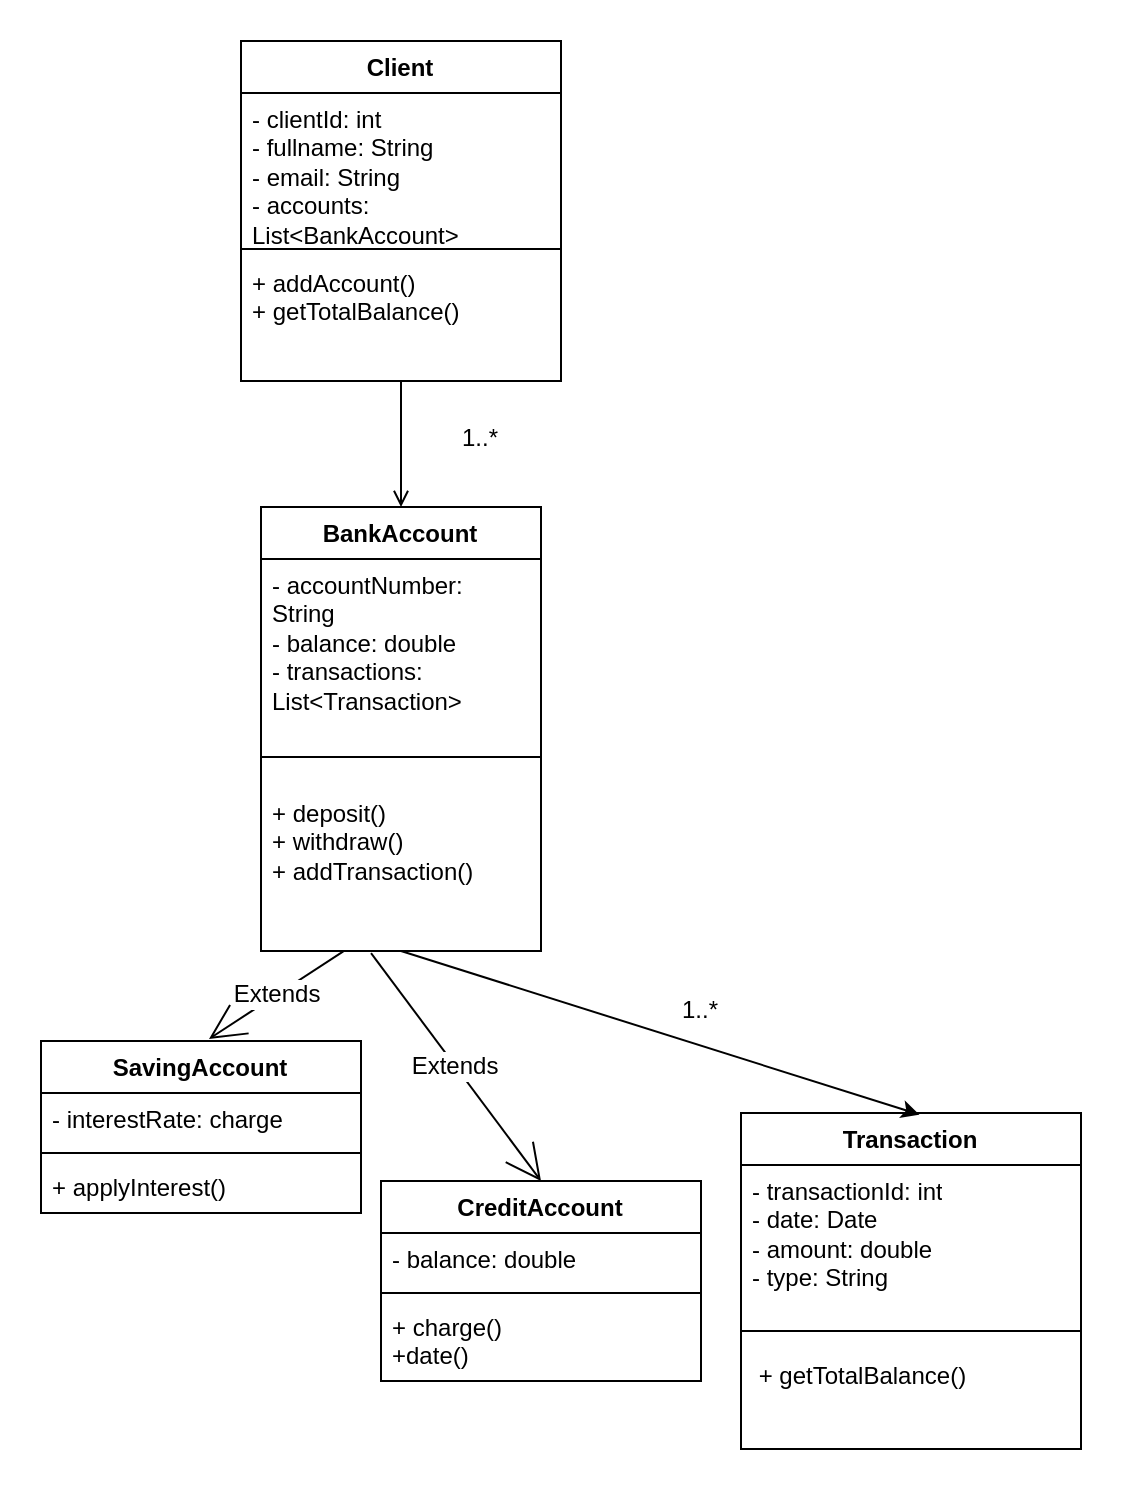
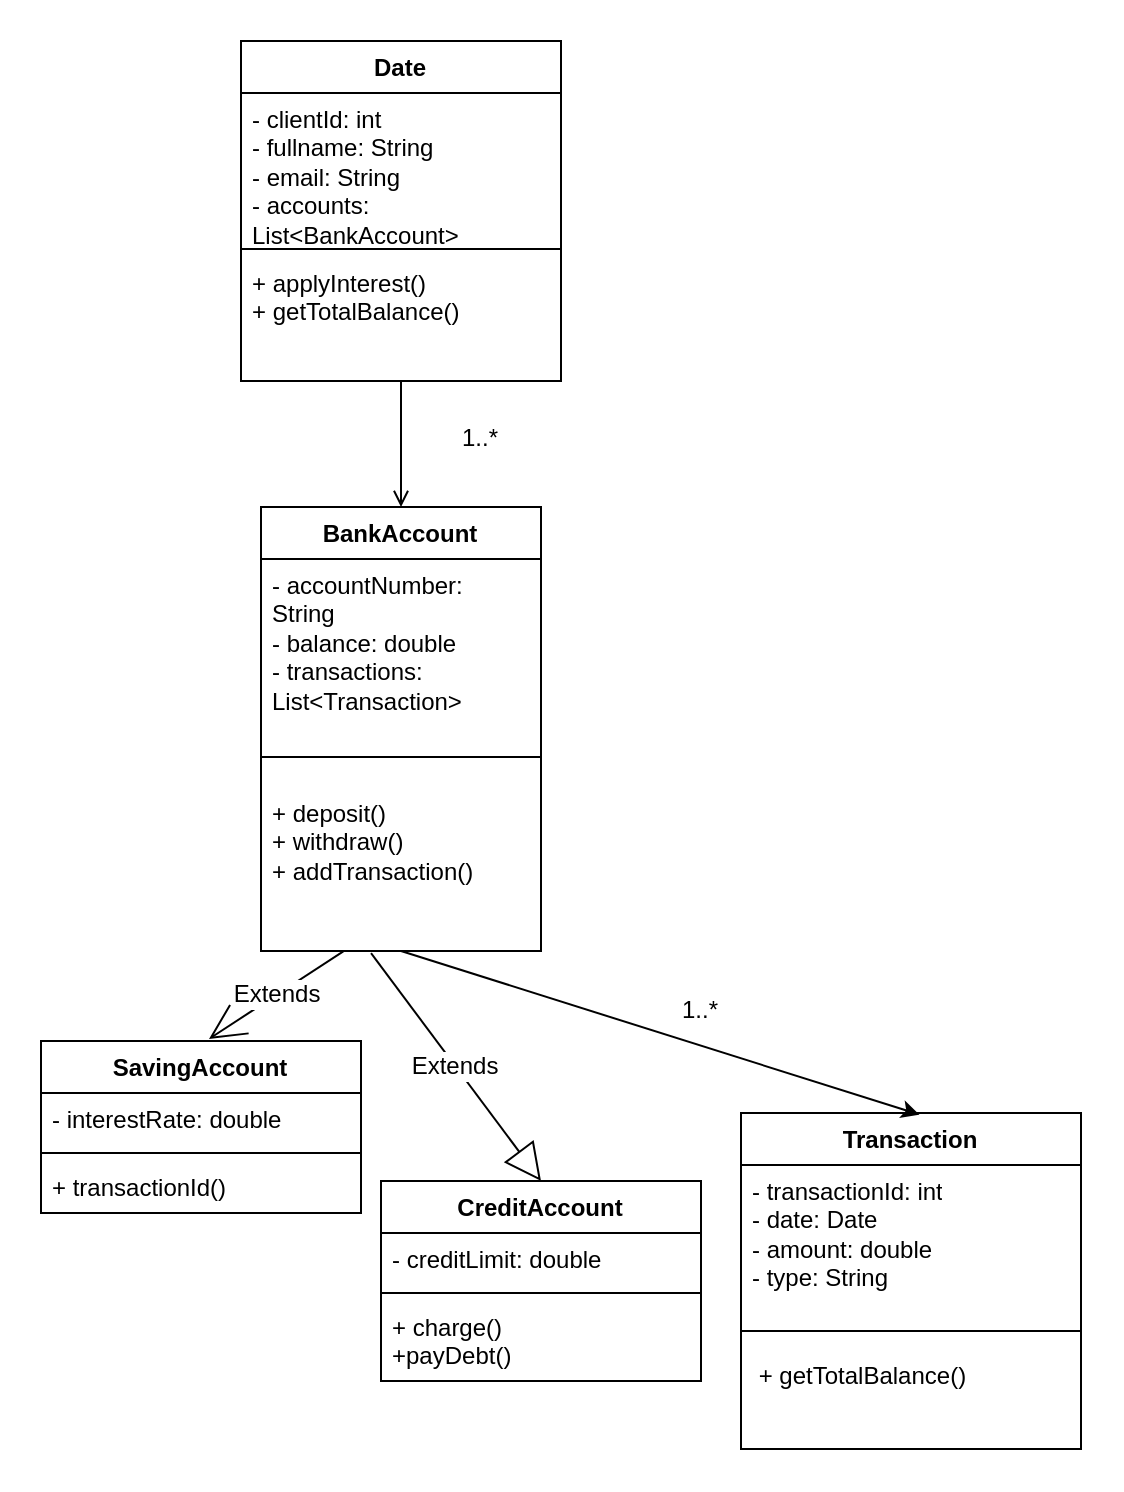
  <mxCell id="0" />
  <mxCell id="1" parent="0" />
  <mxCell id="2" value="1..*" style="text;html=1;whiteSpace=wrap;strokeColor=none;fillColor=none;align=center;verticalAlign=middle;rounded=0;" parent="1" vertex="1"><mxGeometry x="210" y="204" width="60" height="30" as="geometry" /></mxCell>
  <mxCell id="3" style="edgeStyle=orthogonalEdgeStyle;rounded=0;orthogonalLoop=1;jettySize=auto;html=1;endArrow=open;" parent="1" source="4" target="8" edge="1"><mxGeometry relative="1" as="geometry"><mxPoint x="200" y="230" as="targetPoint" /></mxGeometry></mxCell>
- <mxCell id="4" value="Client" style="swimlane;fontStyle=1;align=center;verticalAlign=top;childLayout=stackLayout;horizontal=1;startSize=26;horizontalStack=0;resizeParent=1;resizeParentMax=0;resizeLast=0;collapsible=1;marginBottom=0;whiteSpace=wrap;html=1;" parent="1" vertex="1"><mxGeometry x="120" y="20" width="160" height="170" as="geometry" /></mxCell>
+ <mxCell id="4" value="Date" style="swimlane;fontStyle=1;align=center;verticalAlign=top;childLayout=stackLayout;horizontal=1;startSize=26;horizontalStack=0;resizeParent=1;resizeParentMax=0;resizeLast=0;collapsible=1;marginBottom=0;whiteSpace=wrap;html=1;" parent="1" vertex="1"><mxGeometry x="120" y="20" width="160" height="170" as="geometry" /></mxCell>
  <mxCell id="5" value="- clientId: int&lt;div&gt;- fullname: String&lt;/div&gt;&lt;div&gt;- email: String&lt;/div&gt;&lt;div&gt;- accounts: List&amp;lt;BankAccount&amp;gt;&lt;/div&gt;" style="text;strokeColor=none;fillColor=none;align=left;verticalAlign=top;spacingLeft=4;spacingRight=4;overflow=hidden;rotatable=0;points=[[0,0.5],[1,0.5]];portConstraint=eastwest;whiteSpace=wrap;html=1;" parent="4" vertex="1"><mxGeometry y="26" width="160" height="74" as="geometry" /></mxCell>
  <mxCell id="6" value="" style="line;strokeWidth=1;fillColor=none;align=left;verticalAlign=middle;spacingTop=-1;spacingLeft=3;spacingRight=3;rotatable=0;labelPosition=right;points=[];portConstraint=eastwest;strokeColor=inherit;" parent="4" vertex="1"><mxGeometry y="100" width="160" height="8" as="geometry" /></mxCell>
- <mxCell id="7" value="+ addAccount()&lt;div&gt;+ getTotalBalance()&lt;/div&gt;" style="text;strokeColor=none;fillColor=none;align=left;verticalAlign=top;spacingLeft=4;spacingRight=4;overflow=hidden;rotatable=0;points=[[0,0.5],[1,0.5]];portConstraint=eastwest;whiteSpace=wrap;html=1;" parent="4" vertex="1"><mxGeometry y="108" width="160" height="62" as="geometry" /></mxCell>
+ <mxCell id="7" value="+ applyInterest()&lt;div&gt;+ getTotalBalance()&lt;/div&gt;" style="text;strokeColor=none;fillColor=none;align=left;verticalAlign=top;spacingLeft=4;spacingRight=4;overflow=hidden;rotatable=0;points=[[0,0.5],[1,0.5]];portConstraint=eastwest;whiteSpace=wrap;html=1;" parent="4" vertex="1"><mxGeometry y="108" width="160" height="62" as="geometry" /></mxCell>
  <mxCell id="8" value="BankAccount" style="swimlane;fontStyle=1;align=center;verticalAlign=top;childLayout=stackLayout;horizontal=1;startSize=26;horizontalStack=0;resizeParent=1;resizeParentMax=0;resizeLast=0;collapsible=1;marginBottom=0;whiteSpace=wrap;html=1;" parent="1" vertex="1"><mxGeometry x="130" y="253" width="140" height="222" as="geometry" /></mxCell>
  <mxCell id="9" value="- accountNumber: String&lt;div&gt;- balance: double&lt;/div&gt;&lt;div&gt;- transactions: List&amp;lt;Transaction&amp;gt;&lt;/div&gt;" style="text;strokeColor=none;fillColor=none;align=left;verticalAlign=top;spacingLeft=4;spacingRight=4;overflow=hidden;rotatable=0;points=[[0,0.5],[1,0.5]];portConstraint=eastwest;whiteSpace=wrap;html=1;" parent="8" vertex="1"><mxGeometry y="26" width="140" height="84" as="geometry" /></mxCell>
  <mxCell id="10" value="" style="line;strokeWidth=1;fillColor=none;align=left;verticalAlign=middle;spacingTop=-1;spacingLeft=3;spacingRight=3;rotatable=0;labelPosition=right;points=[];portConstraint=eastwest;strokeColor=inherit;" parent="8" vertex="1"><mxGeometry y="110" width="140" height="30" as="geometry" /></mxCell>
  <mxCell id="11" value="+ deposit()&lt;div&gt;+ withdraw()&lt;/div&gt;&lt;div&gt;+ addTransaction()&lt;/div&gt;" style="text;strokeColor=none;fillColor=none;align=left;verticalAlign=top;spacingLeft=4;spacingRight=4;overflow=hidden;rotatable=0;points=[[0,0.5],[1,0.5]];portConstraint=eastwest;whiteSpace=wrap;html=1;" parent="8" vertex="1"><mxGeometry y="140" width="140" height="82" as="geometry" /></mxCell>
  <mxCell id="12" value="SavingAccount" style="swimlane;fontStyle=1;align=center;verticalAlign=top;childLayout=stackLayout;horizontal=1;startSize=26;horizontalStack=0;resizeParent=1;resizeParentMax=0;resizeLast=0;collapsible=1;marginBottom=0;whiteSpace=wrap;html=1;" parent="1" vertex="1"><mxGeometry x="20" y="520" width="160" height="86" as="geometry" /></mxCell>
- <mxCell id="13" value="- interestRate: charge" style="text;strokeColor=none;fillColor=none;align=left;verticalAlign=top;spacingLeft=4;spacingRight=4;overflow=hidden;rotatable=0;points=[[0,0.5],[1,0.5]];portConstraint=eastwest;whiteSpace=wrap;html=1;" parent="12" vertex="1"><mxGeometry y="26" width="160" height="26" as="geometry" /></mxCell>
+ <mxCell id="13" value="- interestRate: double" style="text;strokeColor=none;fillColor=none;align=left;verticalAlign=top;spacingLeft=4;spacingRight=4;overflow=hidden;rotatable=0;points=[[0,0.5],[1,0.5]];portConstraint=eastwest;whiteSpace=wrap;html=1;" parent="12" vertex="1"><mxGeometry y="26" width="160" height="26" as="geometry" /></mxCell>
  <mxCell id="14" value="" style="line;strokeWidth=1;fillColor=none;align=left;verticalAlign=middle;spacingTop=-1;spacingLeft=3;spacingRight=3;rotatable=0;labelPosition=right;points=[];portConstraint=eastwest;strokeColor=inherit;" parent="12" vertex="1"><mxGeometry y="52" width="160" height="8" as="geometry" /></mxCell>
- <mxCell id="15" value="+ applyInterest()" style="text;strokeColor=none;fillColor=none;align=left;verticalAlign=top;spacingLeft=4;spacingRight=4;overflow=hidden;rotatable=0;points=[[0,0.5],[1,0.5]];portConstraint=eastwest;whiteSpace=wrap;html=1;" parent="12" vertex="1"><mxGeometry y="60" width="160" height="26" as="geometry" /></mxCell>
+ <mxCell id="15" value="+ transactionId()" style="text;strokeColor=none;fillColor=none;align=left;verticalAlign=top;spacingLeft=4;spacingRight=4;overflow=hidden;rotatable=0;points=[[0,0.5],[1,0.5]];portConstraint=eastwest;whiteSpace=wrap;html=1;" parent="12" vertex="1"><mxGeometry y="60" width="160" height="26" as="geometry" /></mxCell>
  <mxCell id="16" value="CreditAccount" style="swimlane;fontStyle=1;align=center;verticalAlign=top;childLayout=stackLayout;horizontal=1;startSize=26;horizontalStack=0;resizeParent=1;resizeParentMax=0;resizeLast=0;collapsible=1;marginBottom=0;whiteSpace=wrap;html=1;" parent="1" vertex="1"><mxGeometry x="190" y="590" width="160" height="100" as="geometry" /></mxCell>
- <mxCell id="17" value="- balance: double" style="text;strokeColor=none;fillColor=none;align=left;verticalAlign=top;spacingLeft=4;spacingRight=4;overflow=hidden;rotatable=0;points=[[0,0.5],[1,0.5]];portConstraint=eastwest;whiteSpace=wrap;html=1;" parent="16" vertex="1"><mxGeometry y="26" width="160" height="26" as="geometry" /></mxCell>
+ <mxCell id="17" value="- creditLimit: double" style="text;strokeColor=none;fillColor=none;align=left;verticalAlign=top;spacingLeft=4;spacingRight=4;overflow=hidden;rotatable=0;points=[[0,0.5],[1,0.5]];portConstraint=eastwest;whiteSpace=wrap;html=1;" parent="16" vertex="1"><mxGeometry y="26" width="160" height="26" as="geometry" /></mxCell>
  <mxCell id="18" value="" style="line;strokeWidth=1;fillColor=none;align=left;verticalAlign=middle;spacingTop=-1;spacingLeft=3;spacingRight=3;rotatable=0;labelPosition=right;points=[];portConstraint=eastwest;strokeColor=inherit;" parent="16" vertex="1"><mxGeometry y="52" width="160" height="8" as="geometry" /></mxCell>
- <mxCell id="19" value="+ charge()&lt;div&gt;+date()&lt;/div&gt;" style="text;strokeColor=none;fillColor=none;align=left;verticalAlign=top;spacingLeft=4;spacingRight=4;overflow=hidden;rotatable=0;points=[[0,0.5],[1,0.5]];portConstraint=eastwest;whiteSpace=wrap;html=1;" parent="16" vertex="1"><mxGeometry y="60" width="160" height="40" as="geometry" /></mxCell>
+ <mxCell id="19" value="+ charge()&lt;div&gt;+payDebt()&lt;/div&gt;" style="text;strokeColor=none;fillColor=none;align=left;verticalAlign=top;spacingLeft=4;spacingRight=4;overflow=hidden;rotatable=0;points=[[0,0.5],[1,0.5]];portConstraint=eastwest;whiteSpace=wrap;html=1;" parent="16" vertex="1"><mxGeometry y="60" width="160" height="40" as="geometry" /></mxCell>
  <mxCell id="20" value="1..*" style="text;html=1;whiteSpace=wrap;strokeColor=none;fillColor=none;align=center;verticalAlign=middle;rounded=0;" parent="1" vertex="1"><mxGeometry x="320" y="490" width="60" height="30" as="geometry" /></mxCell>
  <mxCell id="21" value="Transaction" style="swimlane;fontStyle=1;align=center;verticalAlign=top;childLayout=stackLayout;horizontal=1;startSize=26;horizontalStack=0;resizeParent=1;resizeParentMax=0;resizeLast=0;collapsible=1;marginBottom=0;whiteSpace=wrap;html=1;" parent="1" vertex="1"><mxGeometry x="370" y="556" width="170" height="168" as="geometry" /></mxCell>
  <mxCell id="22" value="- transactionId: int&lt;div&gt;- date: Date&lt;/div&gt;&lt;div&gt;- amount: double&amp;nbsp;&lt;/div&gt;&lt;div&gt;- type: String&lt;/div&gt;" style="text;strokeColor=none;fillColor=none;align=left;verticalAlign=top;spacingLeft=4;spacingRight=4;overflow=hidden;rotatable=0;points=[[0,0.5],[1,0.5]];portConstraint=eastwest;whiteSpace=wrap;html=1;" parent="21" vertex="1"><mxGeometry y="26" width="170" height="74" as="geometry" /></mxCell>
  <mxCell id="23" value="" style="line;strokeWidth=1;fillColor=none;align=left;verticalAlign=middle;spacingTop=-1;spacingLeft=3;spacingRight=3;rotatable=0;labelPosition=right;points=[];portConstraint=eastwest;strokeColor=inherit;" parent="21" vertex="1"><mxGeometry y="100" width="170" height="18" as="geometry" /></mxCell>
  <mxCell id="24" value="&amp;nbsp;+ getTotalBalance()" style="text;strokeColor=none;fillColor=none;align=left;verticalAlign=top;spacingLeft=4;spacingRight=4;overflow=hidden;rotatable=0;points=[[0,0.5],[1,0.5]];portConstraint=eastwest;whiteSpace=wrap;html=1;" parent="21" vertex="1"><mxGeometry y="118" width="170" height="50" as="geometry" /></mxCell>
  <mxCell id="25" value="" style="endArrow=classic;html=1;rounded=0;exitX=0.505;exitY=0.99;exitDx=0;exitDy=0;exitPerimeter=0;entryX=0.529;entryY=0;entryDx=0;entryDy=0;entryPerimeter=0;" parent="1" edge="1"><mxGeometry width="50" height="50" relative="1" as="geometry"><mxPoint x="200" y="475" as="sourcePoint" /><mxPoint x="459.23" y="556.82" as="targetPoint" /></mxGeometry></mxCell>
  <mxCell id="26" value="Extends" style="endArrow=open;endSize=16;endFill=0;html=1;rounded=0;fontSize=12;curved=1;exitX=0.294;exitY=1.002;exitDx=0;exitDy=0;exitPerimeter=0;entryX=0.525;entryY=-0.012;entryDx=0;entryDy=0;entryPerimeter=0;" edge="1" parent="1" source="11" target="12"><mxGeometry width="160" relative="1" as="geometry"><mxPoint x="0" y="474" as="sourcePoint" /><mxPoint x="160" y="474" as="targetPoint" /></mxGeometry></mxCell>
- <mxCell id="27" value="Extends" style="endArrow=open;endSize=16;endFill=0;html=1;rounded=0;fontSize=12;curved=1;exitX=0.393;exitY=1.013;exitDx=0;exitDy=0;exitPerimeter=0;entryX=0.5;entryY=0;entryDx=0;entryDy=0;" edge="1" parent="1" source="11" target="16"><mxGeometry width="160" relative="1" as="geometry"><mxPoint x="150" y="470" as="sourcePoint" /><mxPoint x="310" y="470" as="targetPoint" /></mxGeometry></mxCell>
+ <mxCell id="27" value="Extends" style="endArrow=block;endSize=16;endFill=0;html=1;rounded=0;fontSize=12;curved=1;exitX=0.393;exitY=1.013;exitDx=0;exitDy=0;exitPerimeter=0;entryX=0.5;entryY=0;entryDx=0;entryDy=0;" edge="1" parent="1" source="11" target="16"><mxGeometry width="160" relative="1" as="geometry"><mxPoint x="150" y="470" as="sourcePoint" /><mxPoint x="310" y="470" as="targetPoint" /></mxGeometry></mxCell>
